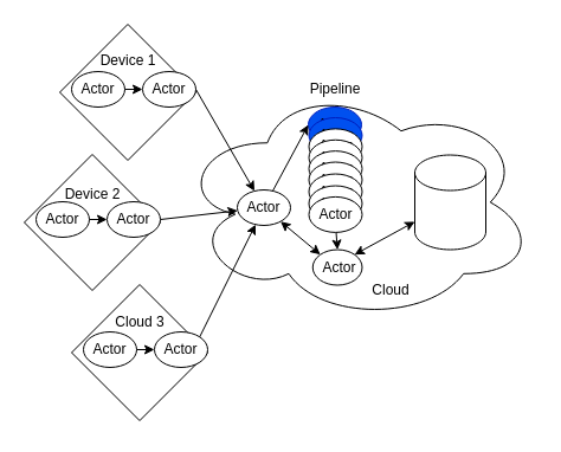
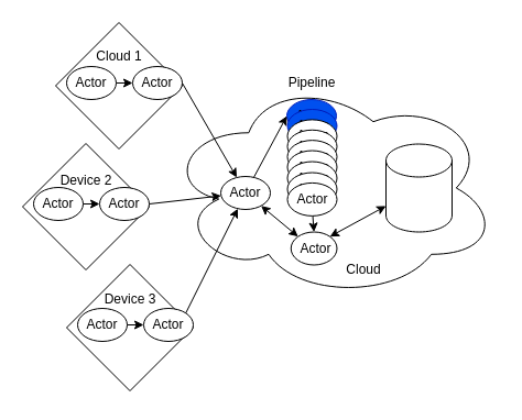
  <mxCell id="0" />
  <mxCell id="1" parent="0" />
  <mxCell id="2" value="" style="group" parent="1" vertex="1" connectable="0"><mxGeometry x="70" y="280" width="120" height="80" as="geometry" /></mxCell>
  <mxCell id="3" value="" style="rhombus;whiteSpace=wrap;html=1;" parent="2" vertex="1"><mxGeometry x="-10" y="-40" width="115" height="115" as="geometry" /></mxCell>
  <mxCell id="4" value="" style="ellipse;whiteSpace=wrap;html=1;" parent="2" vertex="1"><mxGeometry width="45" height="30" as="geometry" /></mxCell>
  <mxCell id="5" value="Actor" style="text;html=1;strokeColor=none;fillColor=none;align=center;verticalAlign=middle;whiteSpace=wrap;rounded=0;movable=0;resizable=0;rotatable=0;deletable=0;editable=0;connectable=0;" parent="2" vertex="1"><mxGeometry x="11.25" y="9.375" width="22.5" height="11.25" as="geometry" /></mxCell>
- <mxCell id="6" value="Cloud 3" style="text;html=1;strokeColor=none;fillColor=none;align=center;verticalAlign=middle;whiteSpace=wrap;rounded=0;" parent="2" vertex="1"><mxGeometry x="18" y="-23" width="60" height="30" as="geometry" /></mxCell>
+ <mxCell id="6" value="Device 3" style="text;html=1;strokeColor=none;fillColor=none;align=center;verticalAlign=middle;whiteSpace=wrap;rounded=0;" parent="2" vertex="1"><mxGeometry x="18" y="-23" width="60" height="30" as="geometry" /></mxCell>
  <mxCell id="7" value="" style="ellipse;shape=cloud;whiteSpace=wrap;html=1;" parent="1" vertex="1"><mxGeometry x="150" y="70" width="301.5" height="201" as="geometry" /></mxCell>
  <mxCell id="8" value="" style="group" parent="1" vertex="1" connectable="0"><mxGeometry x="130" y="280" width="45" height="30" as="geometry" /></mxCell>
  <mxCell id="9" value="" style="ellipse;whiteSpace=wrap;html=1;" parent="8" vertex="1"><mxGeometry width="45" height="30" as="geometry" /></mxCell>
  <mxCell id="10" value="Actor" style="text;html=1;strokeColor=none;fillColor=none;align=center;verticalAlign=middle;whiteSpace=wrap;rounded=0;movable=0;resizable=0;rotatable=0;deletable=0;editable=0;connectable=0;" parent="8" vertex="1"><mxGeometry x="11.25" y="9.375" width="22.5" height="11.25" as="geometry" /></mxCell>
  <mxCell id="11" style="edgeStyle=none;html=1;exitX=1;exitY=0.5;exitDx=0;exitDy=0;entryX=0;entryY=0.5;entryDx=0;entryDy=0;" parent="1" source="4" target="9" edge="1"><mxGeometry relative="1" as="geometry" /></mxCell>
  <mxCell id="12" value="" style="group" parent="1" vertex="1" connectable="0"><mxGeometry x="200" y="160" width="45" height="30" as="geometry" /></mxCell>
  <mxCell id="13" value="" style="ellipse;whiteSpace=wrap;html=1;" parent="12" vertex="1"><mxGeometry width="45" height="30" as="geometry" /></mxCell>
  <mxCell id="14" value="Actor" style="text;html=1;strokeColor=none;fillColor=none;align=center;verticalAlign=middle;whiteSpace=wrap;rounded=0;movable=0;resizable=0;rotatable=0;deletable=0;editable=0;connectable=0;" parent="12" vertex="1"><mxGeometry x="11.25" y="9.375" width="22.5" height="11.25" as="geometry" /></mxCell>
  <mxCell id="15" value="" style="group" parent="1" vertex="1" connectable="0"><mxGeometry x="260" y="90" width="45" height="30" as="geometry" /></mxCell>
  <mxCell id="16" value="" style="ellipse;whiteSpace=wrap;html=1;fillColor=#0050ef;fontColor=#ffffff;strokeColor=#001DBC;" parent="15" vertex="1"><mxGeometry width="45" height="30" as="geometry" /></mxCell>
  <mxCell id="17" value="Actor" style="text;html=1;strokeColor=none;fillColor=none;align=center;verticalAlign=middle;whiteSpace=wrap;rounded=0;movable=0;resizable=0;rotatable=0;deletable=0;editable=0;connectable=0;" parent="15" vertex="1"><mxGeometry x="11.25" y="9.375" width="22.5" height="11.25" as="geometry" /></mxCell>
  <mxCell id="18" style="edgeStyle=none;html=1;entryX=0;entryY=0.5;entryDx=0;entryDy=0;" parent="1" source="13" target="16" edge="1"><mxGeometry relative="1" as="geometry" /></mxCell>
  <mxCell id="19" value="" style="group" parent="1" vertex="1" connectable="0"><mxGeometry x="260.5" y="99" width="45" height="96.9" as="geometry" /></mxCell>
  <mxCell id="20" value="" style="ellipse;whiteSpace=wrap;html=1;fillColor=#0050ef;fontColor=#ffffff;strokeColor=#001DBC;" parent="19" vertex="1"><mxGeometry width="45" height="30" as="geometry" /></mxCell>
  <mxCell id="21" value="Actor" style="text;html=1;strokeColor=none;fillColor=none;align=center;verticalAlign=middle;whiteSpace=wrap;rounded=0;movable=0;resizable=0;rotatable=0;deletable=0;editable=0;connectable=0;" parent="19" vertex="1"><mxGeometry x="11.25" y="9.375" width="22.5" height="11.25" as="geometry" /></mxCell>
  <mxCell id="22" value="" style="group" parent="19" vertex="1" connectable="0"><mxGeometry y="9.38" width="45" height="87.52" as="geometry" /></mxCell>
  <mxCell id="23" value="" style="ellipse;whiteSpace=wrap;html=1;" parent="22" vertex="1"><mxGeometry width="45" height="30" as="geometry" /></mxCell>
  <mxCell id="24" value="Actor" style="text;html=1;strokeColor=none;fillColor=none;align=center;verticalAlign=middle;whiteSpace=wrap;rounded=0;movable=0;resizable=0;rotatable=0;deletable=0;editable=0;connectable=0;" parent="22" vertex="1"><mxGeometry x="11.25" y="9.375" width="22.5" height="11.25" as="geometry" /></mxCell>
  <mxCell id="25" value="" style="group" parent="22" vertex="1" connectable="0"><mxGeometry y="9.38" width="45" height="78.14" as="geometry" /></mxCell>
  <mxCell id="26" value="" style="ellipse;whiteSpace=wrap;html=1;" parent="25" vertex="1"><mxGeometry width="45" height="30" as="geometry" /></mxCell>
  <mxCell id="27" value="Actor" style="text;html=1;strokeColor=none;fillColor=none;align=center;verticalAlign=middle;whiteSpace=wrap;rounded=0;movable=0;resizable=0;rotatable=0;deletable=0;editable=0;connectable=0;" parent="25" vertex="1"><mxGeometry x="11.25" y="9.375" width="22.5" height="11.25" as="geometry" /></mxCell>
  <mxCell id="28" value="" style="group" parent="25" vertex="1" connectable="0"><mxGeometry y="9.38" width="45" height="68.76" as="geometry" /></mxCell>
  <mxCell id="29" value="" style="ellipse;whiteSpace=wrap;html=1;" parent="28" vertex="1"><mxGeometry width="45" height="30" as="geometry" /></mxCell>
  <mxCell id="30" value="Actor" style="text;html=1;strokeColor=none;fillColor=none;align=center;verticalAlign=middle;whiteSpace=wrap;rounded=0;movable=0;resizable=0;rotatable=0;deletable=0;editable=0;connectable=0;" parent="28" vertex="1"><mxGeometry x="11.25" y="9.375" width="22.5" height="11.25" as="geometry" /></mxCell>
  <mxCell id="31" value="" style="group" parent="28" vertex="1" connectable="0"><mxGeometry y="9.38" width="45" height="30" as="geometry" /></mxCell>
  <mxCell id="32" value="" style="ellipse;whiteSpace=wrap;html=1;" parent="31" vertex="1"><mxGeometry width="45" height="30" as="geometry" /></mxCell>
  <mxCell id="33" value="Actor" style="text;html=1;strokeColor=none;fillColor=none;align=center;verticalAlign=middle;whiteSpace=wrap;rounded=0;movable=0;resizable=0;rotatable=0;deletable=0;editable=0;connectable=0;" parent="31" vertex="1"><mxGeometry x="11.25" y="9.375" width="22.5" height="11.25" as="geometry" /></mxCell>
  <mxCell id="34" value="" style="group" parent="28" vertex="1" connectable="0"><mxGeometry y="19.38" width="45" height="30" as="geometry" /></mxCell>
  <mxCell id="35" value="" style="ellipse;whiteSpace=wrap;html=1;" parent="34" vertex="1"><mxGeometry width="45" height="30" as="geometry" /></mxCell>
  <mxCell id="36" value="Actor" style="text;html=1;strokeColor=none;fillColor=none;align=center;verticalAlign=middle;whiteSpace=wrap;rounded=0;movable=0;resizable=0;rotatable=0;deletable=0;editable=0;connectable=0;" parent="34" vertex="1"><mxGeometry x="11.25" y="9.375" width="22.5" height="11.25" as="geometry" /></mxCell>
  <mxCell id="37" value="" style="group" parent="28" vertex="1" connectable="0"><mxGeometry y="29.38" width="45" height="39.38" as="geometry" /></mxCell>
  <mxCell id="38" value="" style="ellipse;whiteSpace=wrap;html=1;" parent="37" vertex="1"><mxGeometry width="45" height="30" as="geometry" /></mxCell>
  <mxCell id="39" value="Actor" style="text;html=1;strokeColor=none;fillColor=none;align=center;verticalAlign=middle;whiteSpace=wrap;rounded=0;movable=0;resizable=0;rotatable=0;deletable=0;editable=0;connectable=0;" parent="37" vertex="1"><mxGeometry x="11.25" y="9.375" width="22.5" height="11.25" as="geometry" /></mxCell>
  <mxCell id="40" value="" style="group" parent="37" vertex="1" connectable="0"><mxGeometry y="9.38" width="45" height="30" as="geometry" /></mxCell>
  <mxCell id="41" value="" style="ellipse;whiteSpace=wrap;html=1;" parent="40" vertex="1"><mxGeometry width="45" height="30" as="geometry" /></mxCell>
  <mxCell id="42" value="Actor" style="text;html=1;strokeColor=none;fillColor=none;align=center;verticalAlign=middle;whiteSpace=wrap;rounded=0;movable=0;resizable=0;rotatable=0;deletable=0;editable=0;connectable=0;" parent="40" vertex="1"><mxGeometry x="11.25" y="9.375" width="22.5" height="11.25" as="geometry" /></mxCell>
  <mxCell id="43" value="" style="group" parent="1" vertex="1" connectable="0"><mxGeometry x="263.75" y="210.5" width="41.75" height="30" as="geometry" /></mxCell>
  <mxCell id="44" value="" style="ellipse;whiteSpace=wrap;html=1;" parent="43" vertex="1"><mxGeometry width="41.75" height="30" as="geometry" /></mxCell>
  <mxCell id="45" value="Actor" style="text;html=1;strokeColor=none;fillColor=none;align=center;verticalAlign=middle;whiteSpace=wrap;rounded=0;movable=0;resizable=0;rotatable=0;deletable=0;editable=0;connectable=0;" parent="43" vertex="1"><mxGeometry x="11.25" y="9.375" width="22.5" height="11.25" as="geometry" /></mxCell>
  <mxCell id="46" value="" style="shape=cylinder3;whiteSpace=wrap;html=1;boundedLbl=1;backgroundOutline=1;size=15;" parent="1" vertex="1"><mxGeometry x="350" y="130.5" width="60" height="80" as="geometry" /></mxCell>
  <mxCell id="47" style="edgeStyle=none;html=1;exitX=1;exitY=0;exitDx=0;exitDy=0;strokeColor=default;startArrow=classic;startFill=1;" parent="1" source="44" target="46" edge="1"><mxGeometry relative="1" as="geometry" /></mxCell>
  <mxCell id="48" style="edgeStyle=none;html=1;entryX=0;entryY=0;entryDx=0;entryDy=0;strokeColor=default;startArrow=classic;startFill=1;" parent="1" source="13" target="44" edge="1"><mxGeometry relative="1" as="geometry" /></mxCell>
  <mxCell id="49" style="edgeStyle=none;html=1;exitX=1;exitY=0;exitDx=0;exitDy=0;strokeColor=default;startArrow=none;startFill=0;" parent="1" source="9" target="13" edge="1"><mxGeometry relative="1" as="geometry" /></mxCell>
  <mxCell id="50" style="edgeStyle=none;html=1;exitX=0.5;exitY=0;exitDx=0;exitDy=0;strokeColor=default;startArrow=classic;startFill=1;endArrow=none;endFill=0;" parent="1" source="44" target="41" edge="1"><mxGeometry relative="1" as="geometry" /></mxCell>
  <mxCell id="51" value="" style="group" parent="1" vertex="1" connectable="0"><mxGeometry x="30" y="170" width="120" height="80" as="geometry" /></mxCell>
  <mxCell id="52" value="" style="rhombus;whiteSpace=wrap;html=1;" parent="51" vertex="1"><mxGeometry x="-10" y="-40" width="115" height="115" as="geometry" /></mxCell>
  <mxCell id="53" value="" style="ellipse;whiteSpace=wrap;html=1;" parent="51" vertex="1"><mxGeometry width="45" height="30" as="geometry" /></mxCell>
  <mxCell id="54" value="Actor" style="text;html=1;strokeColor=none;fillColor=none;align=center;verticalAlign=middle;whiteSpace=wrap;rounded=0;movable=0;resizable=0;rotatable=0;deletable=0;editable=0;connectable=0;" parent="51" vertex="1"><mxGeometry x="11.25" y="9.375" width="22.5" height="11.25" as="geometry" /></mxCell>
  <mxCell id="55" value="Device 2" style="text;html=1;strokeColor=none;fillColor=none;align=center;verticalAlign=middle;whiteSpace=wrap;rounded=0;" parent="51" vertex="1"><mxGeometry x="17.5" y="-20.63" width="60" height="30" as="geometry" /></mxCell>
  <mxCell id="56" value="" style="group" parent="1" vertex="1" connectable="0"><mxGeometry x="90" y="170" width="45" height="30" as="geometry" /></mxCell>
  <mxCell id="57" value="" style="ellipse;whiteSpace=wrap;html=1;" parent="56" vertex="1"><mxGeometry width="45" height="30" as="geometry" /></mxCell>
  <mxCell id="58" value="Actor" style="text;html=1;strokeColor=none;fillColor=none;align=center;verticalAlign=middle;whiteSpace=wrap;rounded=0;movable=0;resizable=0;rotatable=0;deletable=0;editable=0;connectable=0;" parent="56" vertex="1"><mxGeometry x="11.25" y="9.375" width="22.5" height="11.25" as="geometry" /></mxCell>
  <mxCell id="59" style="edgeStyle=none;html=1;exitX=1;exitY=0.5;exitDx=0;exitDy=0;entryX=0;entryY=0.5;entryDx=0;entryDy=0;" parent="1" source="53" target="57" edge="1"><mxGeometry relative="1" as="geometry" /></mxCell>
  <mxCell id="60" value="" style="group" parent="1" vertex="1" connectable="0"><mxGeometry x="60" y="60" width="120" height="80" as="geometry" /></mxCell>
  <mxCell id="61" value="" style="rhombus;whiteSpace=wrap;html=1;" parent="60" vertex="1"><mxGeometry x="-10" y="-40" width="115" height="115" as="geometry" /></mxCell>
  <mxCell id="62" value="" style="ellipse;whiteSpace=wrap;html=1;" parent="60" vertex="1"><mxGeometry width="45" height="30" as="geometry" /></mxCell>
  <mxCell id="63" value="Actor" style="text;html=1;strokeColor=none;fillColor=none;align=center;verticalAlign=middle;whiteSpace=wrap;rounded=0;movable=0;resizable=0;rotatable=0;deletable=0;editable=0;connectable=0;" parent="60" vertex="1"><mxGeometry x="11.25" y="9.375" width="22.5" height="11.25" as="geometry" /></mxCell>
- <mxCell id="64" value="Device 1" style="text;html=1;strokeColor=none;fillColor=none;align=center;verticalAlign=middle;whiteSpace=wrap;rounded=0;" parent="60" vertex="1"><mxGeometry x="17.5" y="-24" width="60" height="30" as="geometry" /></mxCell>
+ <mxCell id="64" value="Cloud 1" style="text;html=1;strokeColor=none;fillColor=none;align=center;verticalAlign=middle;whiteSpace=wrap;rounded=0;" parent="60" vertex="1"><mxGeometry x="17.5" y="-24" width="60" height="30" as="geometry" /></mxCell>
  <mxCell id="65" value="" style="group" parent="1" vertex="1" connectable="0"><mxGeometry x="120" y="60" width="45" height="30" as="geometry" /></mxCell>
  <mxCell id="66" value="" style="ellipse;whiteSpace=wrap;html=1;" parent="65" vertex="1"><mxGeometry width="45" height="30" as="geometry" /></mxCell>
  <mxCell id="67" value="Actor" style="text;html=1;strokeColor=none;fillColor=none;align=center;verticalAlign=middle;whiteSpace=wrap;rounded=0;movable=0;resizable=0;rotatable=0;deletable=0;editable=0;connectable=0;" parent="65" vertex="1"><mxGeometry x="11.25" y="9.375" width="22.5" height="11.25" as="geometry" /></mxCell>
  <mxCell id="68" style="edgeStyle=none;html=1;exitX=1;exitY=0.5;exitDx=0;exitDy=0;entryX=0;entryY=0.5;entryDx=0;entryDy=0;" parent="1" source="62" target="66" edge="1"><mxGeometry relative="1" as="geometry" /></mxCell>
  <mxCell id="69" style="edgeStyle=none;html=1;exitX=1;exitY=0.5;exitDx=0;exitDy=0;strokeColor=default;startArrow=none;startFill=0;endArrow=classic;endFill=1;" parent="1" source="57" target="13" edge="1"><mxGeometry relative="1" as="geometry" /></mxCell>
  <mxCell id="70" style="edgeStyle=none;html=1;exitX=1;exitY=0.5;exitDx=0;exitDy=0;strokeColor=default;startArrow=none;startFill=0;endArrow=classic;endFill=1;" parent="1" source="66" target="13" edge="1"><mxGeometry relative="1" as="geometry" /></mxCell>
  <mxCell id="71" value="Cloud" style="text;html=1;strokeColor=none;fillColor=none;align=center;verticalAlign=middle;whiteSpace=wrap;rounded=0;" parent="1" vertex="1"><mxGeometry x="300" y="230" width="60" height="30" as="geometry" /></mxCell>
  <mxCell id="72" value="Pipeline" style="text;html=1;strokeColor=none;fillColor=none;align=center;verticalAlign=middle;whiteSpace=wrap;rounded=0;rotation=0;" parent="1" vertex="1"><mxGeometry x="253" y="60" width="60" height="30" as="geometry" /></mxCell>
